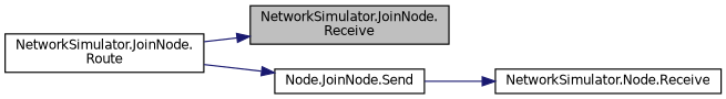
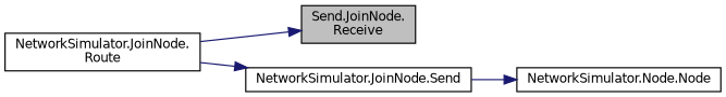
  digraph {
    fontname="DejaVu Sans"
    rankdir=LR
    node [color=black fillcolor=white fontname="DejaVu Sans" fontsize=10 shape=record style=filled]
    edge [color=midnightblue fontname="DejaVu Sans" fontsize=10 labelfontname=Helvetica labelfontsize=10 style=solid]
-   n1 [fillcolor=grey75 fontcolor=black height=0.2 label="NetworkSimulator.JoinNode.\lReceive" width=0.4]
+   n1 [fillcolor=grey75 fontcolor=black height=0.2 label="Send.JoinNode.\lReceive" width=0.4]
    n2 [height=0.2 label="NetworkSimulator.JoinNode.\lRoute" width=0.4]
-   n3 [height=0.2 label="Node.JoinNode.Send" width=0.4]
-   n4 [height=0.2 label="NetworkSimulator.Node.Receive" width=0.4]
+   n3 [height=0.2 label="NetworkSimulator.JoinNode.Send" width=0.4]
+   n4 [height=0.2 label="NetworkSimulator.Node.Node" width=0.4]
    n2 -> n1
    n2 -> n3
    n3 -> n4
  }
